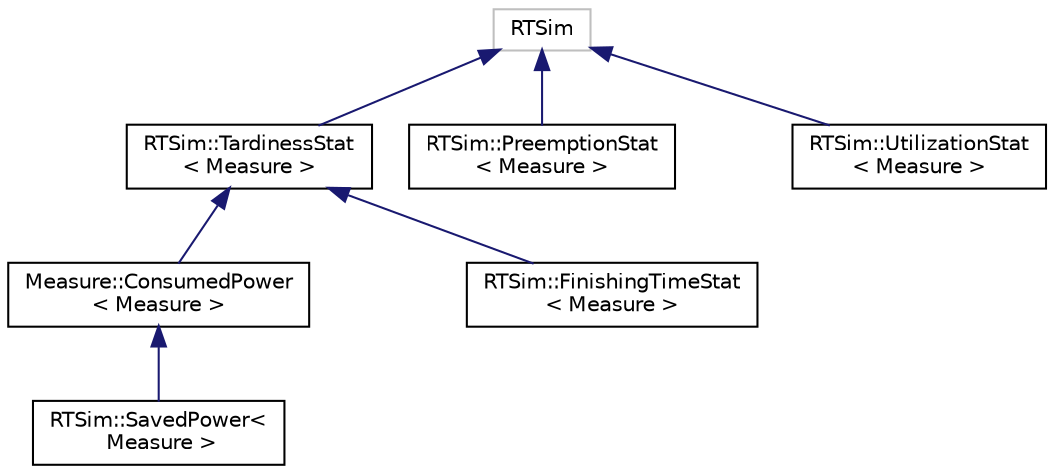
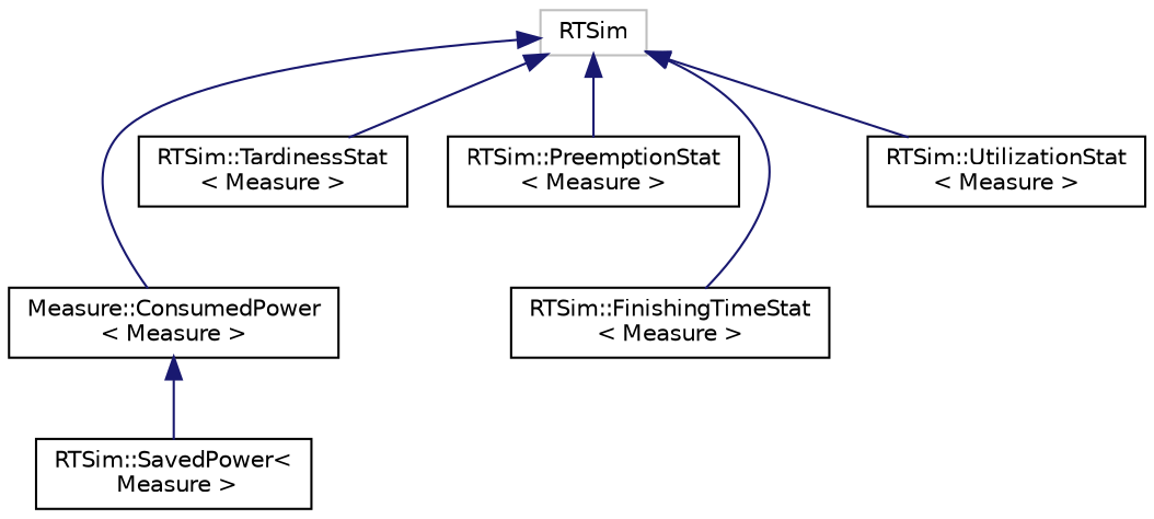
  digraph {
    rankdir=TB
    node [color=black fillcolor=white fontname=Helvetica fontsize=10 shape=record style=filled]
    edge [color=midnightblue dir=back fontname=Helvetica fontsize=10 labelfontname=Helvetica labelfontsize=10 style=solid]
    n1 [color=grey75 height=0.2 label=RTSim width=0.4]
    n2 [height=0.2 label="Measure::ConsumedPower\l\< Measure \>" width=0.4]
    n3 [height=0.2 label="RTSim::FinishingTimeStat\l\< Measure \>" width=0.4]
    n4 [height=0.2 label="RTSim::PreemptionStat\l\< Measure \>" width=0.4]
    n5 [height=0.2 label="RTSim::TardinessStat\l\< Measure \>" width=0.4]
    n6 [height=0.2 label="RTSim::UtilizationStat\l\< Measure \>" width=0.4]
    n7 [height=0.2 label="RTSim::SavedPower\<\l Measure \>" width=0.4]
-   n5 -> n2
-   n5 -> n3
+   n1 -> n2
+   n1 -> n3
    n1 -> n4
    n1 -> n5
    n1 -> n6
    n2 -> n7
  }
